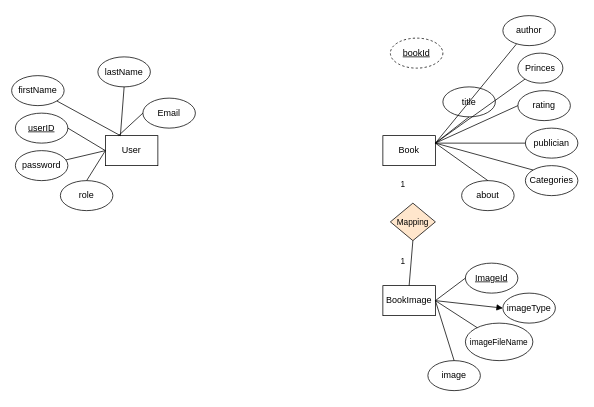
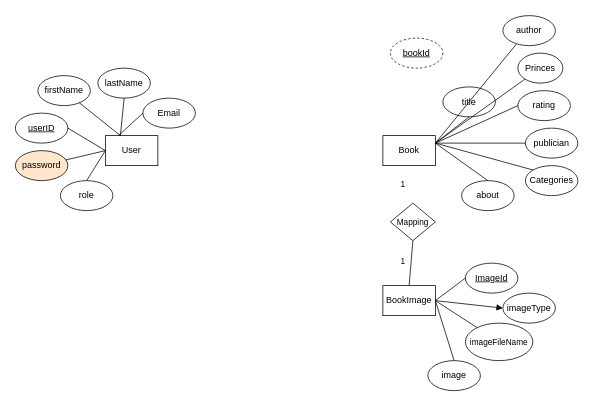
  <mxCell id="0" />
  <mxCell id="1" parent="0" />
  <mxCell id="2" value="User" style="rounded=0;whiteSpace=wrap;html=1;" parent="1" vertex="1"><mxGeometry x="140" y="180" width="70" height="40" as="geometry" /></mxCell>
  <mxCell id="3" value="&lt;u&gt;userID&lt;/u&gt;" style="ellipse;whiteSpace=wrap;html=1;" parent="1" vertex="1"><mxGeometry x="20" y="150" width="70" height="40" as="geometry" /></mxCell>
- <mxCell id="4" value="firstName" style="ellipse;whiteSpace=wrap;html=1;" parent="1" vertex="1"><mxGeometry x="15" y="100" width="70" height="40" as="geometry" /></mxCell>
- <mxCell id="5" value="lastName" style="ellipse;whiteSpace=wrap;html=1;" parent="1" vertex="1"><mxGeometry x="130" y="75" width="70" height="40" as="geometry" /></mxCell>
+ <mxCell id="4" value="firstName" style="ellipse;whiteSpace=wrap;html=1;" parent="1" vertex="1"><mxGeometry x="50" y="100" width="70" height="40" as="geometry" /></mxCell>
+ <mxCell id="5" value="lastName" style="ellipse;whiteSpace=wrap;html=1;" parent="1" vertex="1"><mxGeometry x="130" y="90" width="70" height="40" as="geometry" /></mxCell>
  <mxCell id="6" value="Email" style="ellipse;whiteSpace=wrap;html=1;" parent="1" vertex="1"><mxGeometry x="190" y="130" width="70" height="40" as="geometry" /></mxCell>
- <mxCell id="7" value="password" style="ellipse;whiteSpace=wrap;html=1;" parent="1" vertex="1"><mxGeometry x="20" y="200" width="70" height="40" as="geometry" /></mxCell>
+ <mxCell id="7" value="password" style="ellipse;whiteSpace=wrap;html=1;fillColor=#ffe6cc;" parent="1" vertex="1"><mxGeometry x="20" y="200" width="70" height="40" as="geometry" /></mxCell>
  <mxCell id="8" value="role" style="ellipse;whiteSpace=wrap;html=1;" parent="1" vertex="1"><mxGeometry x="80" y="240" width="70" height="40" as="geometry" /></mxCell>
  <mxCell id="9" value="" style="endArrow=none;html=1;rounded=0;entryX=0;entryY=0.5;entryDx=0;entryDy=0;exitX=0.25;exitY=0;exitDx=0;exitDy=0;" parent="1" source="2" target="6" edge="1"><mxGeometry width="50" height="50" relative="1" as="geometry"><mxPoint x="380" y="340" as="sourcePoint" /><mxPoint x="430" y="290" as="targetPoint" /></mxGeometry></mxCell>
  <mxCell id="10" value="" style="endArrow=none;html=1;rounded=0;entryX=0.5;entryY=1;entryDx=0;entryDy=0;" parent="1" target="5" edge="1"><mxGeometry width="50" height="50" relative="1" as="geometry"><mxPoint x="160" y="180" as="sourcePoint" /><mxPoint x="200" y="160" as="targetPoint" /></mxGeometry></mxCell>
  <mxCell id="11" value="" style="endArrow=none;html=1;rounded=0;" parent="1" target="4" edge="1"><mxGeometry width="50" height="50" relative="1" as="geometry"><mxPoint x="160" y="180" as="sourcePoint" /><mxPoint x="175" y="140" as="targetPoint" /></mxGeometry></mxCell>
  <mxCell id="12" value="" style="endArrow=none;html=1;rounded=0;entryX=1;entryY=0.5;entryDx=0;entryDy=0;exitX=0;exitY=0.5;exitDx=0;exitDy=0;" parent="1" source="2" target="3" edge="1"><mxGeometry width="50" height="50" relative="1" as="geometry"><mxPoint x="170" y="190" as="sourcePoint" /><mxPoint x="115.343" y="146.275" as="targetPoint" /></mxGeometry></mxCell>
  <mxCell id="13" value="" style="endArrow=none;html=1;rounded=0;exitX=0;exitY=0.5;exitDx=0;exitDy=0;" parent="1" source="2" target="7" edge="1"><mxGeometry width="50" height="50" relative="1" as="geometry"><mxPoint x="150" y="210" as="sourcePoint" /><mxPoint x="100" y="180" as="targetPoint" /></mxGeometry></mxCell>
  <mxCell id="14" value="" style="endArrow=none;html=1;rounded=0;entryX=0.5;entryY=0;entryDx=0;entryDy=0;" parent="1" target="8" edge="1"><mxGeometry width="50" height="50" relative="1" as="geometry"><mxPoint x="140" y="200" as="sourcePoint" /><mxPoint x="97.364" y="222.385" as="targetPoint" /></mxGeometry></mxCell>
  <mxCell id="15" value="Book" style="rounded=0;whiteSpace=wrap;html=1;" parent="1" vertex="1"><mxGeometry x="510" y="180" width="70" height="40" as="geometry" /></mxCell>
  <mxCell id="16" value="&lt;u&gt;bookId&lt;/u&gt;" style="ellipse;whiteSpace=wrap;html=1;dashed=1;" parent="1" vertex="1"><mxGeometry x="520" y="50" width="70" height="40" as="geometry" /></mxCell>
  <mxCell id="17" value="title" style="ellipse;whiteSpace=wrap;html=1;" parent="1" vertex="1"><mxGeometry x="590" y="115" width="70" height="40" as="geometry" /></mxCell>
  <mxCell id="18" value="author" style="ellipse;whiteSpace=wrap;html=1;" parent="1" vertex="1"><mxGeometry x="670" y="20" width="70" height="40" as="geometry" /></mxCell>
  <mxCell id="19" value="rating" style="ellipse;whiteSpace=wrap;html=1;" parent="1" vertex="1"><mxGeometry x="690" y="120" width="70" height="40" as="geometry" /></mxCell>
  <mxCell id="20" value="publician" style="ellipse;whiteSpace=wrap;html=1;" parent="1" vertex="1"><mxGeometry x="700" y="170" width="70" height="40" as="geometry" /></mxCell>
  <mxCell id="21" value="Categories" style="ellipse;whiteSpace=wrap;html=1;" parent="1" vertex="1"><mxGeometry x="700" y="220" width="70" height="40" as="geometry" /></mxCell>
  <mxCell id="22" value="" style="endArrow=none;html=1;rounded=0;entryX=0.5;entryY=1;entryDx=0;entryDy=0;exitX=1;exitY=0.25;exitDx=0;exitDy=0;" parent="1" source="15" target="17" edge="1"><mxGeometry width="50" height="50" relative="1" as="geometry"><mxPoint x="555" y="180" as="sourcePoint" /><mxPoint x="555" y="150" as="targetPoint" /></mxGeometry></mxCell>
  <mxCell id="23" value="" style="endArrow=none;html=1;rounded=0;entryX=0.257;entryY=0.95;entryDx=0;entryDy=0;entryPerimeter=0;" parent="1" target="18" edge="1"><mxGeometry width="50" height="50" relative="1" as="geometry"><mxPoint x="580" y="190" as="sourcePoint" /><mxPoint x="650" y="120" as="targetPoint" /></mxGeometry></mxCell>
  <mxCell id="24" value="" style="endArrow=none;html=1;rounded=0;entryX=0;entryY=0.5;entryDx=0;entryDy=0;exitX=1;exitY=0.25;exitDx=0;exitDy=0;" parent="1" source="15" target="19" edge="1"><mxGeometry width="50" height="50" relative="1" as="geometry"><mxPoint x="560" y="180" as="sourcePoint" /><mxPoint x="650" y="120" as="targetPoint" /></mxGeometry></mxCell>
  <mxCell id="25" value="" style="endArrow=none;html=1;rounded=0;exitX=1;exitY=0.25;exitDx=0;exitDy=0;" parent="1" source="15" target="20" edge="1"><mxGeometry width="50" height="50" relative="1" as="geometry"><mxPoint x="590" y="190" as="sourcePoint" /><mxPoint x="660" y="170" as="targetPoint" /></mxGeometry></mxCell>
  <mxCell id="26" value="" style="endArrow=none;html=1;rounded=0;exitX=1;exitY=0.25;exitDx=0;exitDy=0;entryX=0;entryY=0;entryDx=0;entryDy=0;" parent="1" source="15" target="21" edge="1"><mxGeometry width="50" height="50" relative="1" as="geometry"><mxPoint x="590" y="190" as="sourcePoint" /><mxPoint x="654.367" y="210.326" as="targetPoint" /></mxGeometry></mxCell>
  <mxCell id="27" value="Princes" style="ellipse;whiteSpace=wrap;html=1;" parent="1" vertex="1"><mxGeometry x="690" y="70" width="60" height="40" as="geometry" /></mxCell>
  <mxCell id="28" value="" style="endArrow=none;html=1;rounded=0;" parent="1" target="27" edge="1"><mxGeometry width="50" height="50" relative="1" as="geometry"><mxPoint x="580" y="190" as="sourcePoint" /><mxPoint x="555" y="150" as="targetPoint" /></mxGeometry></mxCell>
  <mxCell id="29" value="about" style="ellipse;whiteSpace=wrap;html=1;" vertex="1" parent="1"><mxGeometry x="615" y="240" width="70" height="40" as="geometry" /></mxCell>
  <mxCell id="30" value="" style="endArrow=none;html=1;rounded=0;exitX=1;exitY=0.25;exitDx=0;exitDy=0;entryX=0.5;entryY=0;entryDx=0;entryDy=0;" edge="1" parent="1" source="15" target="29"><mxGeometry width="50" height="50" relative="1" as="geometry"><mxPoint x="590" y="200" as="sourcePoint" /><mxPoint x="720.251" y="235.858" as="targetPoint" /></mxGeometry></mxCell>
  <mxCell id="31" value="BookImage" style="rounded=0;whiteSpace=wrap;html=1;" vertex="1" parent="1"><mxGeometry x="510" y="380" width="70" height="40" as="geometry" /></mxCell>
  <mxCell id="32" value="&lt;u&gt;ImageId&lt;/u&gt;" style="ellipse;whiteSpace=wrap;html=1;" vertex="1" parent="1"><mxGeometry x="620" y="350" width="70" height="40" as="geometry" /></mxCell>
  <mxCell id="33" value="imageType" style="ellipse;whiteSpace=wrap;html=1;" vertex="1" parent="1"><mxGeometry x="670" y="390" width="70" height="40" as="geometry" /></mxCell>
  <mxCell id="34" value="&lt;font style=&quot;font-size: 11px;&quot;&gt;imageFileName&lt;/font&gt;" style="ellipse;whiteSpace=wrap;html=1;" vertex="1" parent="1"><mxGeometry x="620" y="430" width="90" height="50" as="geometry" /></mxCell>
  <mxCell id="35" value="" style="endArrow=none;html=1;rounded=0;entryX=0;entryY=0.5;entryDx=0;entryDy=0;exitX=1;exitY=0.5;exitDx=0;exitDy=0;" edge="1" parent="1" source="31" target="32"><mxGeometry width="50" height="50" relative="1" as="geometry"><mxPoint x="380" y="460" as="sourcePoint" /><mxPoint x="430" y="410" as="targetPoint" /></mxGeometry></mxCell>
  <mxCell id="36" value="" style="endArrow=block;html=1;rounded=0;entryX=0;entryY=0.5;entryDx=0;entryDy=0;exitX=1;exitY=0.5;exitDx=0;exitDy=0;" edge="1" parent="1" source="31" target="33"><mxGeometry width="50" height="50" relative="1" as="geometry"><mxPoint x="590" y="410" as="sourcePoint" /><mxPoint x="630" y="380" as="targetPoint" /></mxGeometry></mxCell>
  <mxCell id="37" value="" style="endArrow=none;html=1;rounded=0;" edge="1" parent="1" target="34"><mxGeometry width="50" height="50" relative="1" as="geometry"><mxPoint x="580" y="400" as="sourcePoint" /><mxPoint x="680" y="420" as="targetPoint" /></mxGeometry></mxCell>
  <mxCell id="38" value="image" style="ellipse;whiteSpace=wrap;html=1;" vertex="1" parent="1"><mxGeometry x="570" y="480" width="70" height="40" as="geometry" /></mxCell>
  <mxCell id="39" value="" style="endArrow=none;html=1;rounded=0;entryX=0.5;entryY=0;entryDx=0;entryDy=0;" edge="1" parent="1" target="38"><mxGeometry width="50" height="50" relative="1" as="geometry"><mxPoint x="580" y="400" as="sourcePoint" /><mxPoint x="645.686" y="446.032" as="targetPoint" /></mxGeometry></mxCell>
- <mxCell id="40" value="Mapping" style="rhombus;whiteSpace=wrap;html=1;fontSize=11;fillColor=#ffe6cc;" vertex="1" parent="1"><mxGeometry x="520" y="270" width="60" height="50" as="geometry" /></mxCell>
+ <mxCell id="40" value="Mapping" style="rhombus;whiteSpace=wrap;html=1;fontSize=11;" vertex="1" parent="1"><mxGeometry x="520" y="270" width="60" height="50" as="geometry" /></mxCell>
  <mxCell id="41" value="" style="endArrow=none;html=1;rounded=0;fontSize=11;entryX=0.5;entryY=1;entryDx=0;entryDy=0;exitX=0.5;exitY=0;exitDx=0;exitDy=0;" edge="1" parent="1" source="31" target="40"><mxGeometry width="50" height="50" relative="1" as="geometry"><mxPoint x="380" y="360" as="sourcePoint" /><mxPoint x="430" y="310" as="targetPoint" /></mxGeometry></mxCell>
  <mxCell id="42" value="1" style="text;html=1;strokeColor=none;fillColor=none;align=center;verticalAlign=middle;whiteSpace=wrap;rounded=0;fontSize=11;" vertex="1" parent="1"><mxGeometry x="507" y="230" width="60" height="30" as="geometry" /></mxCell>
  <mxCell id="43" value="1" style="text;html=1;strokeColor=none;fillColor=none;align=center;verticalAlign=middle;whiteSpace=wrap;rounded=0;fontSize=11;" vertex="1" parent="1"><mxGeometry x="507" y="332" width="60" height="30" as="geometry" /></mxCell>
